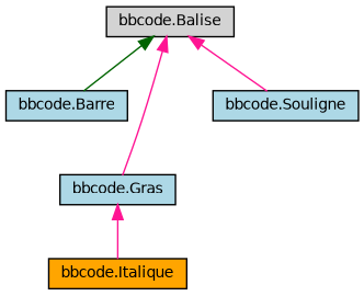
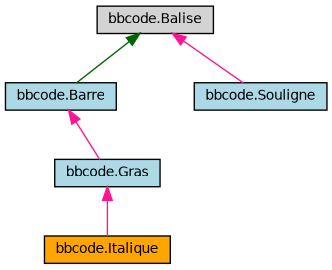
  digraph {
    rankdir=TB
    node [color=black fillcolor=lightblue fontname=Helvetica fontsize=10 shape=record style=filled]
    edge [color=deeppink dir=back fontname=Helvetica fontsize=10 labelfontname=Helvetica labelfontsize=10 style=solid]
    n1 [fillcolor=lightgrey height=0.2 label="bbcode.Balise" width=0.4]
    n2 [height=0.2 label="bbcode.Barre" width=0.4]
    n3 [height=0.2 label="bbcode.Gras" width=0.4]
    n4 [height=0.2 label="bbcode.Souligne" width=0.4]
    n5 [fillcolor=orange height=0.2 label="bbcode.Italique" width=0.4]
    n1 -> n2 [color=darkgreen]
-   n1 -> n3
+   n2 -> n3
    n1 -> n4
    n3 -> n5
  }
